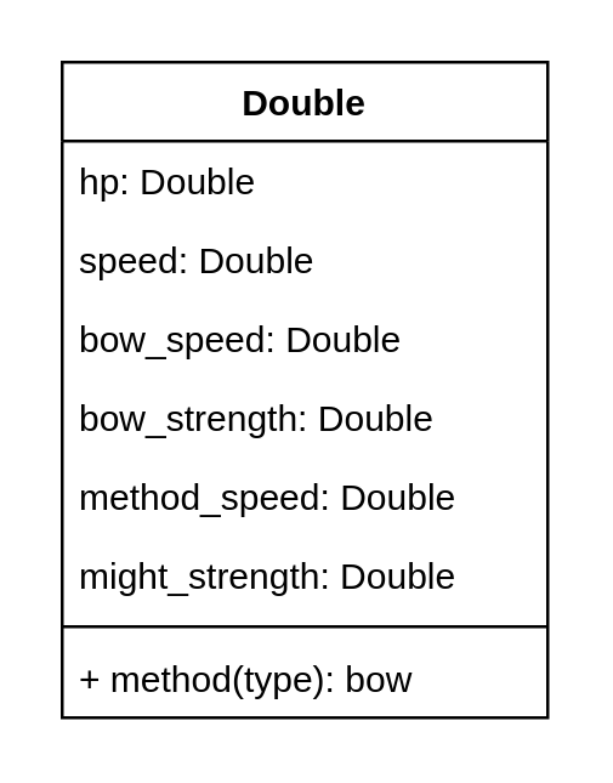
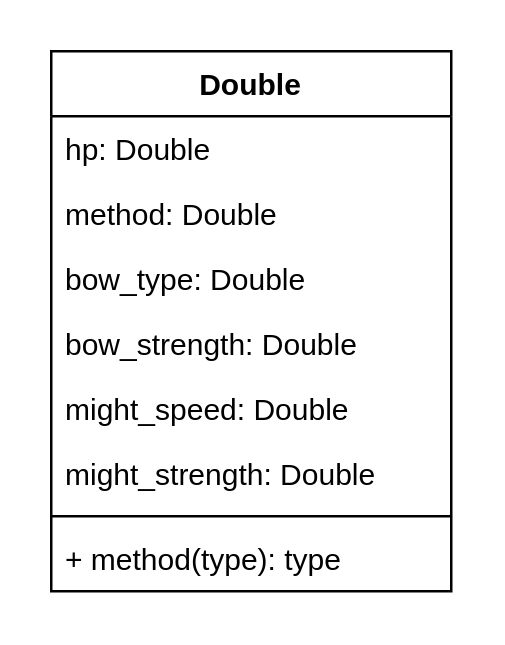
  <mxCell id="0" />
  <mxCell id="1" parent="0" />
  <mxCell id="2" value="Double" style="swimlane;fontStyle=1;align=center;verticalAlign=top;childLayout=stackLayout;horizontal=1;startSize=26;horizontalStack=0;resizeParent=1;resizeParentMax=0;resizeLast=0;collapsible=1;marginBottom=0;" vertex="1" parent="1"><mxGeometry x="20" y="20" width="160" height="216" as="geometry" /></mxCell>
  <mxCell id="3" value="hp: Double" style="text;strokeColor=none;fillColor=none;align=left;verticalAlign=top;spacingLeft=4;spacingRight=4;overflow=hidden;rotatable=0;points=[[0,0.5],[1,0.5]];portConstraint=eastwest;" vertex="1" parent="2"><mxGeometry y="26" width="160" height="26" as="geometry" /></mxCell>
- <mxCell id="4" value="speed: Double" style="text;strokeColor=none;fillColor=none;align=left;verticalAlign=top;spacingLeft=4;spacingRight=4;overflow=hidden;rotatable=0;points=[[0,0.5],[1,0.5]];portConstraint=eastwest;" vertex="1" parent="2"><mxGeometry y="52" width="160" height="26" as="geometry" /></mxCell>
- <mxCell id="5" value="bow_speed: Double" style="text;strokeColor=none;fillColor=none;align=left;verticalAlign=top;spacingLeft=4;spacingRight=4;overflow=hidden;rotatable=0;points=[[0,0.5],[1,0.5]];portConstraint=eastwest;" vertex="1" parent="2"><mxGeometry y="78" width="160" height="26" as="geometry" /></mxCell>
+ <mxCell id="4" value="method: Double" style="text;strokeColor=none;fillColor=none;align=left;verticalAlign=top;spacingLeft=4;spacingRight=4;overflow=hidden;rotatable=0;points=[[0,0.5],[1,0.5]];portConstraint=eastwest;" vertex="1" parent="2"><mxGeometry y="52" width="160" height="26" as="geometry" /></mxCell>
+ <mxCell id="5" value="bow_type: Double" style="text;strokeColor=none;fillColor=none;align=left;verticalAlign=top;spacingLeft=4;spacingRight=4;overflow=hidden;rotatable=0;points=[[0,0.5],[1,0.5]];portConstraint=eastwest;" vertex="1" parent="2"><mxGeometry y="78" width="160" height="26" as="geometry" /></mxCell>
  <mxCell id="6" value="bow_strength: Double" style="text;strokeColor=none;fillColor=none;align=left;verticalAlign=top;spacingLeft=4;spacingRight=4;overflow=hidden;rotatable=0;points=[[0,0.5],[1,0.5]];portConstraint=eastwest;" vertex="1" parent="2"><mxGeometry y="104" width="160" height="26" as="geometry" /></mxCell>
- <mxCell id="7" value="method_speed: Double" style="text;strokeColor=none;fillColor=none;align=left;verticalAlign=top;spacingLeft=4;spacingRight=4;overflow=hidden;rotatable=0;points=[[0,0.5],[1,0.5]];portConstraint=eastwest;" vertex="1" parent="2"><mxGeometry y="130" width="160" height="26" as="geometry" /></mxCell>
+ <mxCell id="7" value="might_speed: Double" style="text;strokeColor=none;fillColor=none;align=left;verticalAlign=top;spacingLeft=4;spacingRight=4;overflow=hidden;rotatable=0;points=[[0,0.5],[1,0.5]];portConstraint=eastwest;" vertex="1" parent="2"><mxGeometry y="130" width="160" height="26" as="geometry" /></mxCell>
  <mxCell id="8" value="might_strength: Double" style="text;strokeColor=none;fillColor=none;align=left;verticalAlign=top;spacingLeft=4;spacingRight=4;overflow=hidden;rotatable=0;points=[[0,0.5],[1,0.5]];portConstraint=eastwest;" vertex="1" parent="2"><mxGeometry y="156" width="160" height="26" as="geometry" /></mxCell>
  <mxCell id="9" value="" style="line;strokeWidth=1;fillColor=none;align=left;verticalAlign=middle;spacingTop=-1;spacingLeft=3;spacingRight=3;rotatable=0;labelPosition=right;points=[];portConstraint=eastwest;" vertex="1" parent="2"><mxGeometry y="182" width="160" height="8" as="geometry" /></mxCell>
- <mxCell id="10" value="+ method(type): bow" style="text;strokeColor=none;fillColor=none;align=left;verticalAlign=top;spacingLeft=4;spacingRight=4;overflow=hidden;rotatable=0;points=[[0,0.5],[1,0.5]];portConstraint=eastwest;" vertex="1" parent="2"><mxGeometry y="190" width="160" height="26" as="geometry" /></mxCell>
+ <mxCell id="10" value="+ method(type): type" style="text;strokeColor=none;fillColor=none;align=left;verticalAlign=top;spacingLeft=4;spacingRight=4;overflow=hidden;rotatable=0;points=[[0,0.5],[1,0.5]];portConstraint=eastwest;" vertex="1" parent="2"><mxGeometry y="190" width="160" height="26" as="geometry" /></mxCell>
